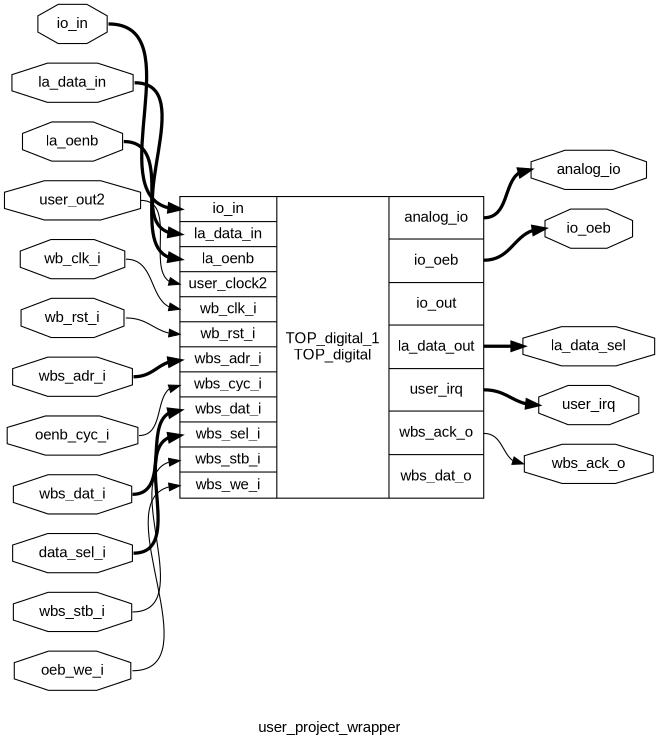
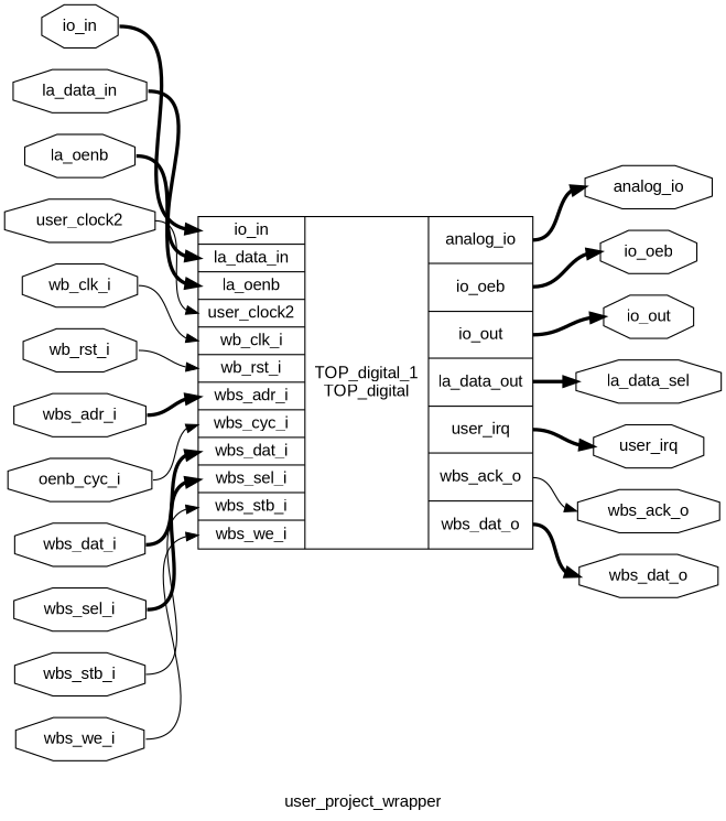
  digraph {
    fontname="Liberation Sans"
    label=user_project_wrapper
    rankdir=LR
    remincross=true
    node [color=black fontcolor=black fontname="Liberation Sans" shape=octagon]
    edge [color=black fontcolor=black fontname="Liberation Sans" headport=w tailport=e style="setlinewidth(3)"]
    n1 [label=user_irq]
-   n2 [label=user_out2]
+   n2 [label=user_clock2]
    n3 [label="{{<p9> io_in|<p5> la_data_in|<p3> la_oenb|<p2> user_clock2|<p19> wb_clk_i|<p18> wb_rst_i|<p12> wbs_adr_i|<p16> wbs_cyc_i|<p13> wbs_dat_i|<p14> wbs_sel_i|<p17> wbs_stb_i|<p15> wbs_we_i}|TOP_digital_1\nTOP_digital|{<p6> analog_io|<p7> io_oeb|<p8> io_out|<p4> la_data_out|<p1> user_irq|<p11> wbs_ack_o|<p10> wbs_dat_o}}" shape=record color="" fontcolor=""]
    n4 [label=la_data_sel]
    n5 [label=analog_io]
    n6 [label=io_oeb]
+   n7 [label=io_out]
+   n8 [label=wbs_dat_o]
    n9 [label=wbs_ack_o]
    n10 [label=la_oenb]
    n11 [label=la_data_in]
    n12 [label=io_in]
    n13 [label=wbs_adr_i]
    n14 [label=wbs_dat_i]
-   n15 [label=data_sel_i]
-   n16 [label=oeb_we_i]
+   n15 [label=wbs_sel_i]
+   n16 [label=wbs_we_i]
    n17 [label=oenb_cyc_i]
    n18 [label=wbs_stb_i]
    n19 [label=wb_rst_i]
    n20 [label=wb_clk_i]
    n2 -> n3 [headport="p2:w" style=""]
    n3 -> n1 [tailport="p1:e"]
    n3 -> n4 [tailport="p4:e"]
    n3 -> n5 [tailport="p6:e"]
    n3 -> n6 [tailport="p7:e"]
+   n3 -> n7 [tailport="p8:e"]
+   n3 -> n8 [tailport="p10:e"]
    n3 -> n9 [tailport="p11:e" style=""]
    n10 -> n3 [headport="p3:w"]
    n11 -> n3 [headport="p5:w"]
    n12 -> n3 [headport="p9:w"]
    n13 -> n3 [headport="p12:w"]
    n14 -> n3 [headport="p13:w"]
    n15 -> n3 [headport="p14:w"]
    n16 -> n3 [headport="p15:w" style=""]
    n17 -> n3 [headport="p16:w" style=""]
    n18 -> n3 [headport="p17:w" style=""]
    n19 -> n3 [headport="p18:w" style=""]
    n20 -> n3 [headport="p19:w" style=""]
  }
